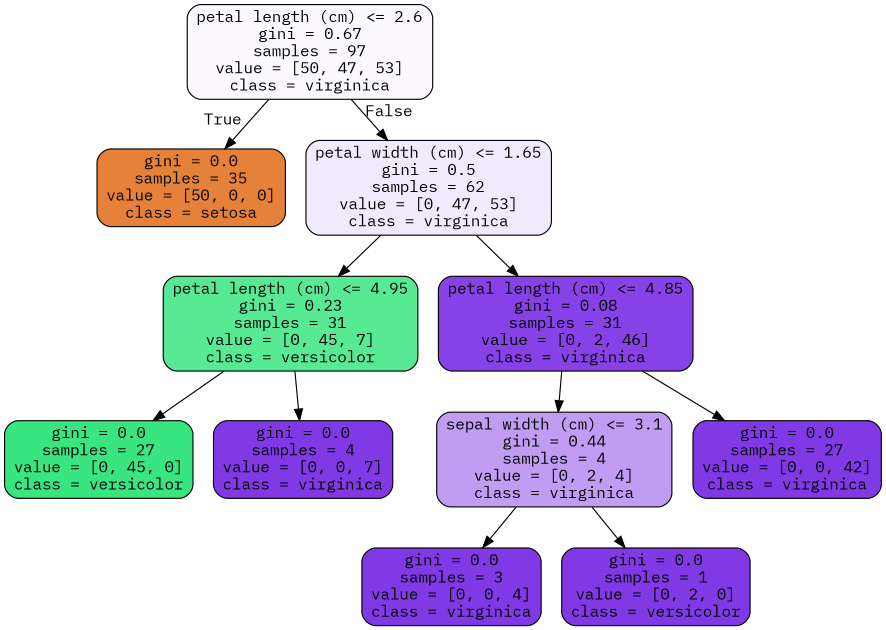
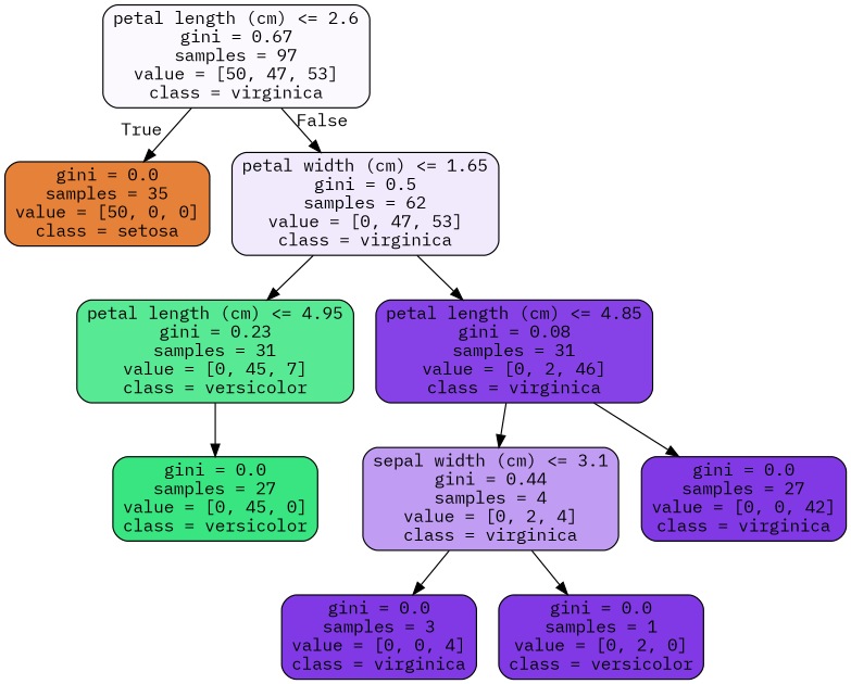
  digraph {
    fontname="IBM Plex Mono"
    node [color=black fillcolor="#8139e5" fontname="IBM Plex Mono" shape=box style="filled, rounded"]
    edge [fontname="IBM Plex Mono"]
    n1 [fillcolor="#fbf9fe" label="petal length (cm) <= 2.6\ngini = 0.67\nsamples = 97\nvalue = [50, 47, 53]\nclass = virginica"]
    n2 [fillcolor="#e58139" label="gini = 0.0\nsamples = 35\nvalue = [50, 0, 0]\nclass = setosa"]
    n3 [fillcolor="#f1e9fc" label="petal width (cm) <= 1.65\ngini = 0.5\nsamples = 62\nvalue = [0, 47, 53]\nclass = virginica"]
    n4 [fillcolor="#58e995" label="petal length (cm) <= 4.95\ngini = 0.23\nsamples = 31\nvalue = [0, 45, 7]\nclass = versicolor"]
    n5 [fillcolor="#8642e6" label="petal length (cm) <= 4.85\ngini = 0.08\nsamples = 31\nvalue = [0, 2, 46]\nclass = virginica"]
    n6 [fillcolor="#39e581" label="gini = 0.0\nsamples = 27\nvalue = [0, 45, 0]\nclass = versicolor"]
-   n7 [label="gini = 0.0\nsamples = 4\nvalue = [0, 0, 7]\nclass = virginica"]
    n8 [fillcolor="#c09cf2" label="sepal width (cm) <= 3.1\ngini = 0.44\nsamples = 4\nvalue = [0, 2, 4]\nclass = virginica"]
    n9 [label="gini = 0.0\nsamples = 27\nvalue = [0, 0, 42]\nclass = virginica"]
    n10 [label="gini = 0.0\nsamples = 3\nvalue = [0, 0, 4]\nclass = virginica"]
    n11 [label="gini = 0.0\nsamples = 1\nvalue = [0, 2, 0]\nclass = versicolor"]
    n1 -> n2 [headlabel=True labelangle=45 labeldistance=2.5]
    n1 -> n3 [headlabel=False labelangle=-45 labeldistance=2.5]
    n3 -> n4
    n3 -> n5
    n4 -> n6
-   n4 -> n7
    n5 -> n8
    n5 -> n9
    n8 -> n10
    n8 -> n11
  }
